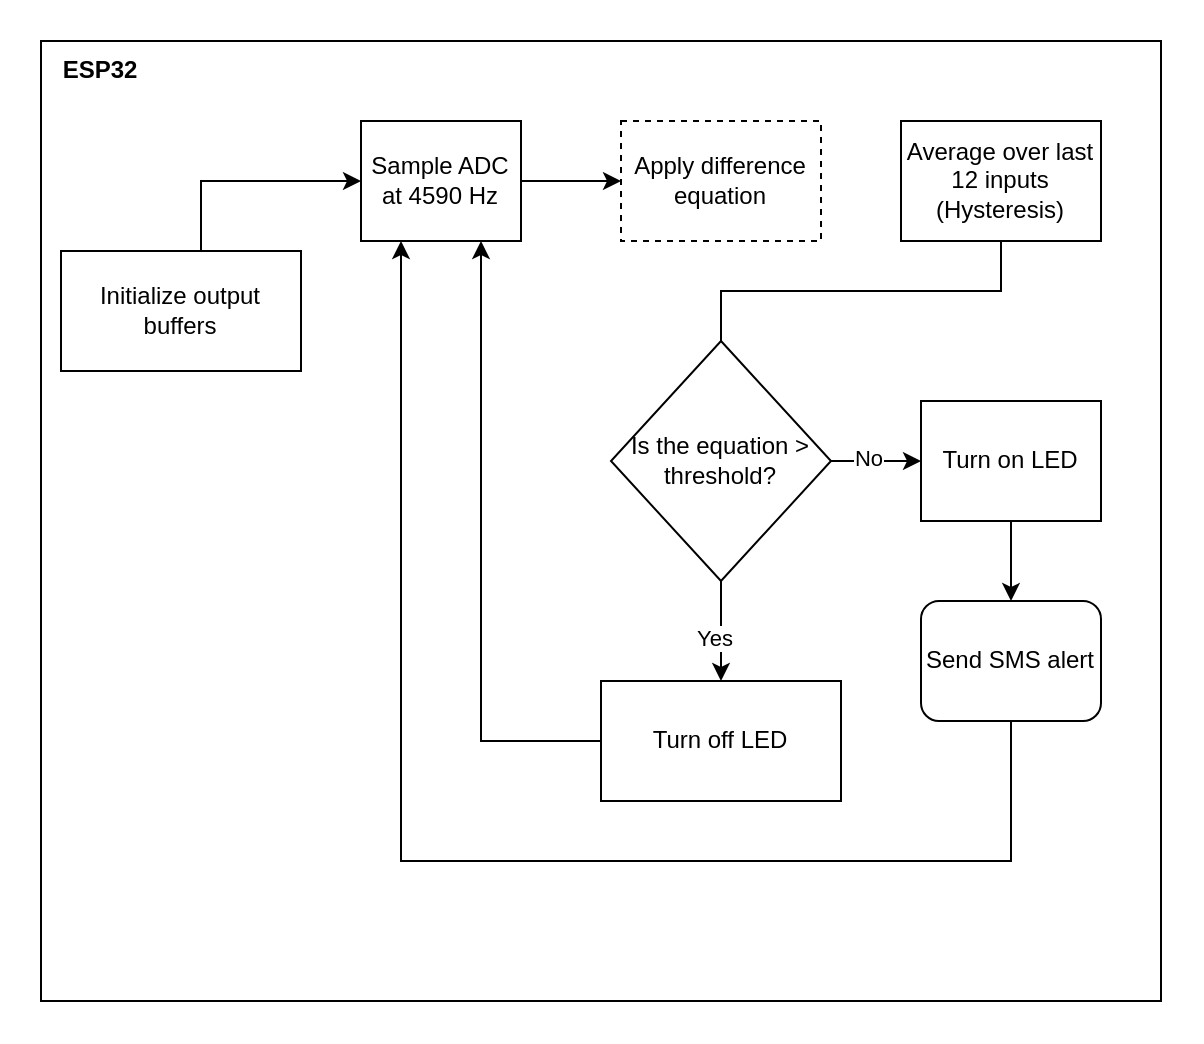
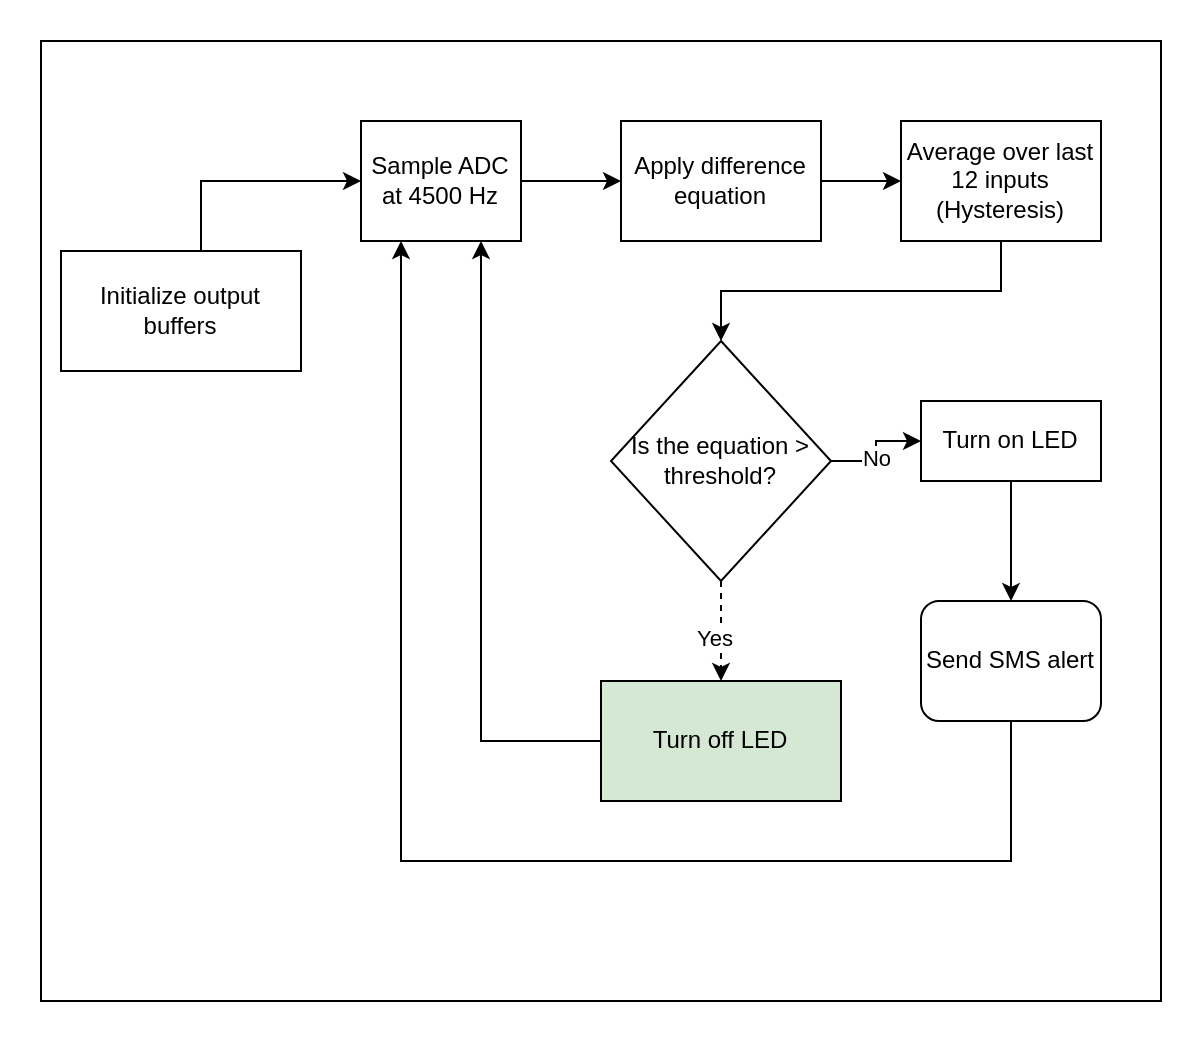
  <mxCell id="0" />
  <mxCell id="1" parent="0" />
  <mxCell id="2" value="" style="rounded=0;whiteSpace=wrap;html=1;" vertex="1" parent="1"><mxGeometry x="20" y="20" width="560" height="480" as="geometry" /></mxCell>
- <mxCell id="3" value="&lt;b&gt;ESP32&lt;/b&gt;" style="text;html=1;align=center;verticalAlign=middle;whiteSpace=wrap;rounded=0;" vertex="1" parent="1"><mxGeometry x="20" y="20" width="60" height="30" as="geometry" /></mxCell>
  <mxCell id="4" style="edgeStyle=orthogonalEdgeStyle;rounded=0;orthogonalLoop=1;jettySize=auto;html=1;exitX=1;exitY=0.5;exitDx=0;exitDy=0;entryX=0;entryY=0.5;entryDx=0;entryDy=0;" edge="1" parent="1" source="5" target="22"><mxGeometry relative="1" as="geometry" /></mxCell>
- <mxCell id="5" value="Sample ADC at 4590 Hz" style="rounded=0;whiteSpace=wrap;html=1;" vertex="1" parent="1"><mxGeometry x="180" y="60" width="80" height="60" as="geometry" /></mxCell>
- <mxCell id="6" style="edgeStyle=orthogonalEdgeStyle;rounded=0;orthogonalLoop=1;jettySize=auto;html=1;exitX=0.5;exitY=1;exitDx=0;exitDy=0;entryX=0.5;entryY=0;entryDx=0;entryDy=0;endArrow=none;" edge="1" parent="1" source="7" target="12"><mxGeometry relative="1" as="geometry" /></mxCell>
+ <mxCell id="5" value="Sample ADC at 4500 Hz" style="rounded=0;whiteSpace=wrap;html=1;" vertex="1" parent="1"><mxGeometry x="180" y="60" width="80" height="60" as="geometry" /></mxCell>
+ <mxCell id="6" style="edgeStyle=orthogonalEdgeStyle;rounded=0;orthogonalLoop=1;jettySize=auto;html=1;exitX=0.5;exitY=1;exitDx=0;exitDy=0;entryX=0.5;entryY=0;entryDx=0;entryDy=0;" edge="1" parent="1" source="7" target="12"><mxGeometry relative="1" as="geometry" /></mxCell>
  <mxCell id="7" value="Average over last 12 inputs (Hysteresis)" style="rounded=0;whiteSpace=wrap;html=1;" vertex="1" parent="1"><mxGeometry x="450" y="60" width="100" height="60" as="geometry" /></mxCell>
  <mxCell id="8" style="edgeStyle=orthogonalEdgeStyle;rounded=0;orthogonalLoop=1;jettySize=auto;html=1;exitX=1;exitY=0.5;exitDx=0;exitDy=0;entryX=0;entryY=0.5;entryDx=0;entryDy=0;" edge="1" parent="1" source="12" target="14"><mxGeometry relative="1" as="geometry" /></mxCell>
  <mxCell id="9" value="No" style="edgeLabel;html=1;align=center;verticalAlign=middle;resizable=0;points=[];" vertex="1" connectable="0" parent="8"><mxGeometry x="-0.2" y="2" relative="1" as="geometry"><mxPoint as="offset" /></mxGeometry></mxCell>
- <mxCell id="10" style="edgeStyle=orthogonalEdgeStyle;rounded=0;orthogonalLoop=1;jettySize=auto;html=1;exitX=0.5;exitY=1;exitDx=0;exitDy=0;entryX=0.5;entryY=0;entryDx=0;entryDy=0;" edge="1" parent="1" source="12" target="18"><mxGeometry relative="1" as="geometry" /></mxCell>
+ <mxCell id="10" style="edgeStyle=orthogonalEdgeStyle;rounded=0;orthogonalLoop=1;jettySize=auto;html=1;exitX=0.5;exitY=1;exitDx=0;exitDy=0;entryX=0.5;entryY=0;entryDx=0;entryDy=0;dashed=1;" edge="1" parent="1" source="12" target="18"><mxGeometry relative="1" as="geometry" /></mxCell>
  <mxCell id="11" value="Yes" style="edgeLabel;html=1;align=center;verticalAlign=middle;resizable=0;points=[];" vertex="1" connectable="0" parent="10"><mxGeometry x="0.13" y="-4" relative="1" as="geometry"><mxPoint as="offset" /></mxGeometry></mxCell>
  <mxCell id="12" value="Is the equation &amp;gt; threshold?" style="rhombus;whiteSpace=wrap;html=1;" vertex="1" parent="1"><mxGeometry x="305" y="170" width="110" height="120" as="geometry" /></mxCell>
  <mxCell id="13" style="edgeStyle=orthogonalEdgeStyle;rounded=0;orthogonalLoop=1;jettySize=auto;html=1;exitX=0.5;exitY=1;exitDx=0;exitDy=0;entryX=0.5;entryY=0;entryDx=0;entryDy=0;" edge="1" parent="1" source="14" target="16"><mxGeometry relative="1" as="geometry" /></mxCell>
- <mxCell id="14" value="Turn on LED" style="rounded=0;whiteSpace=wrap;html=1;" vertex="1" parent="1"><mxGeometry x="460" y="200" width="90" height="60" as="geometry" /></mxCell>
+ <mxCell id="14" value="Turn on LED" style="rounded=0;whiteSpace=wrap;html=1;" vertex="1" parent="1"><mxGeometry x="460" y="200" width="90" height="40" as="geometry" /></mxCell>
  <mxCell id="15" style="edgeStyle=orthogonalEdgeStyle;rounded=0;orthogonalLoop=1;jettySize=auto;html=1;exitX=0.5;exitY=1;exitDx=0;exitDy=0;entryX=0.25;entryY=1;entryDx=0;entryDy=0;" edge="1" parent="1" source="16" target="5"><mxGeometry relative="1" as="geometry"><Array as="points"><mxPoint x="505" y="430" /><mxPoint x="200" y="430" /></Array></mxGeometry></mxCell>
  <mxCell id="16" value="Send SMS alert" style="whiteSpace=wrap;html=1;rounded=1;" vertex="1" parent="1"><mxGeometry x="460" y="300" width="90" height="60" as="geometry" /></mxCell>
  <mxCell id="17" style="edgeStyle=orthogonalEdgeStyle;rounded=0;orthogonalLoop=1;jettySize=auto;html=1;" edge="1" parent="1" source="18"><mxGeometry relative="1" as="geometry"><mxPoint x="240" y="120" as="targetPoint" /><Array as="points"><mxPoint x="240" y="370" /></Array></mxGeometry></mxCell>
- <mxCell id="18" value="Turn off LED" style="rounded=0;whiteSpace=wrap;html=1;" vertex="1" parent="1"><mxGeometry x="300" y="340" width="120" height="60" as="geometry" /></mxCell>
+ <mxCell id="18" value="Turn off LED" style="rounded=0;whiteSpace=wrap;html=1;fillColor=#d5e8d4;" vertex="1" parent="1"><mxGeometry x="300" y="340" width="120" height="60" as="geometry" /></mxCell>
  <mxCell id="19" style="edgeStyle=orthogonalEdgeStyle;rounded=0;orthogonalLoop=1;jettySize=auto;html=1;entryX=0;entryY=0.5;entryDx=0;entryDy=0;" edge="1" parent="1" source="20" target="5"><mxGeometry relative="1" as="geometry"><Array as="points"><mxPoint x="100" y="90" /></Array></mxGeometry></mxCell>
  <mxCell id="20" value="Initialize output buffers" style="rounded=0;whiteSpace=wrap;html=1;" vertex="1" parent="1"><mxGeometry x="30" y="125" width="120" height="60" as="geometry" /></mxCell>
- <mxCell id="22" value="Apply difference equation" style="rounded=0;whiteSpace=wrap;html=1;dashed=1;" vertex="1" parent="1"><mxGeometry x="310" y="60" width="100" height="60" as="geometry" /></mxCell>
+ <mxCell id="21" style="edgeStyle=orthogonalEdgeStyle;rounded=0;orthogonalLoop=1;jettySize=auto;html=1;" edge="1" parent="1" source="22" target="7"><mxGeometry relative="1" as="geometry" /></mxCell>
+ <mxCell id="22" value="Apply difference equation" style="rounded=0;whiteSpace=wrap;html=1;" vertex="1" parent="1"><mxGeometry x="310" y="60" width="100" height="60" as="geometry" /></mxCell>
